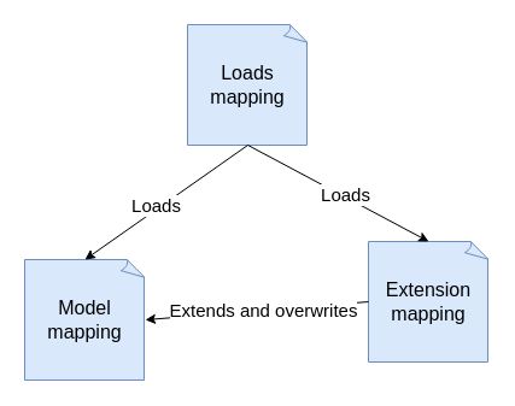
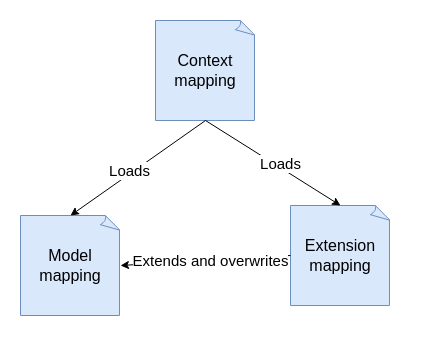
  <mxCell id="0" />
  <mxCell id="1" parent="0" />
  <mxCell id="2" value="Model mapping" style="whiteSpace=wrap;html=1;shape=mxgraph.basic.document;fillColor=#dae8fc;strokeColor=#6c8ebf;fontSize=16;" vertex="1" parent="1"><mxGeometry x="20" y="215" width="100" height="100" as="geometry" /></mxCell>
- <mxCell id="3" value="Loads mapping" style="whiteSpace=wrap;html=1;shape=mxgraph.basic.document;fillColor=#dae8fc;strokeColor=#6c8ebf;fontSize=16;" vertex="1" parent="1"><mxGeometry x="155" y="20" width="100" height="100" as="geometry" /></mxCell>
- <mxCell id="4" value="Extension mapping" style="whiteSpace=wrap;html=1;shape=mxgraph.basic.document;fillColor=#dae8fc;strokeColor=#6c8ebf;fontSize=16;" vertex="1" parent="1"><mxGeometry x="305" y="200" width="100" height="100" as="geometry" /></mxCell>
+ <mxCell id="3" value="Context mapping" style="whiteSpace=wrap;html=1;shape=mxgraph.basic.document;fillColor=#dae8fc;strokeColor=#6c8ebf;fontSize=16;" vertex="1" parent="1"><mxGeometry x="155" y="20" width="100" height="100" as="geometry" /></mxCell>
+ <mxCell id="4" value="Extension mapping" style="whiteSpace=wrap;html=1;shape=mxgraph.basic.document;fillColor=#dae8fc;strokeColor=#6c8ebf;fontSize=16;" vertex="1" parent="1"><mxGeometry x="290" y="205" width="100" height="100" as="geometry" /></mxCell>
  <mxCell id="5" value="" style="endArrow=classic;html=1;rounded=0;entryX=0.5;entryY=0;entryDx=0;entryDy=0;entryPerimeter=0;exitX=0.5;exitY=1;exitDx=0;exitDy=0;exitPerimeter=0;" edge="1" parent="1" source="3" target="4"><mxGeometry width="50" height="50" relative="1" as="geometry"><mxPoint x="215" y="130" as="sourcePoint" /><mxPoint x="265" y="80" as="targetPoint" /></mxGeometry></mxCell>
  <mxCell id="6" value="Loads" style="edgeLabel;html=1;align=center;verticalAlign=middle;resizable=0;points=[];fontSize=15;" vertex="1" connectable="0" parent="5"><mxGeometry x="-0.208" y="-2" relative="1" as="geometry"><mxPoint x="22" y="7" as="offset" /></mxGeometry></mxCell>
  <mxCell id="7" value="" style="endArrow=classic;html=1;rounded=0;entryX=0.5;entryY=0;entryDx=0;entryDy=0;entryPerimeter=0;exitX=0.5;exitY=1;exitDx=0;exitDy=0;exitPerimeter=0;" edge="1" parent="1" source="3" target="2"><mxGeometry width="50" height="50" relative="1" as="geometry"><mxPoint x="225" y="140" as="sourcePoint" /><mxPoint x="365" y="210" as="targetPoint" /></mxGeometry></mxCell>
  <mxCell id="8" value="Loads" style="edgeLabel;html=1;align=center;verticalAlign=middle;resizable=0;points=[];fontSize=15;" vertex="1" connectable="0" parent="7"><mxGeometry x="0.23" y="1" relative="1" as="geometry"><mxPoint x="6" y="-10" as="offset" /></mxGeometry></mxCell>
  <mxCell id="9" value="" style="endArrow=classic;html=1;rounded=0;entryX=1;entryY=0.5;entryDx=0;entryDy=0;entryPerimeter=0;exitX=0;exitY=0.5;exitDx=0;exitDy=0;exitPerimeter=0;" edge="1" parent="1" source="4" target="2"><mxGeometry width="50" height="50" relative="1" as="geometry"><mxPoint x="305" y="260" as="sourcePoint" /><mxPoint x="355" y="210" as="targetPoint" /></mxGeometry></mxCell>
  <mxCell id="10" value="Extends and overwrites" style="edgeLabel;html=1;align=center;verticalAlign=middle;resizable=0;points=[];fontSize=15;" vertex="1" connectable="0" parent="9"><mxGeometry x="-0.118" relative="1" as="geometry"><mxPoint x="-6" as="offset" /></mxGeometry></mxCell>
